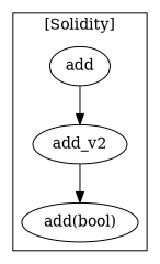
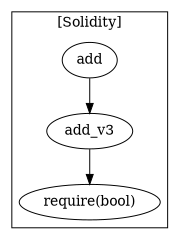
  strict digraph {
    fontname="DejaVu Serif"
    node [fontname="DejaVu Serif"]
    edge [fontname="DejaVu Serif"]
    n1 [label=add]
-   "require(bool)" [label="add(bool)"]
-   n3 [label=add_v2]
+   "require(bool)"
+   n3 [label=add_v3]
    subgraph cluster_1 {
      label=SafeAdd
    }
    subgraph cluster_2 {
      label="[Solidity]"
      n1
      "require(bool)"
      n3
    }
    n1 -> n3
    n3 -> "require(bool)"
  }
